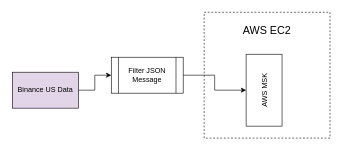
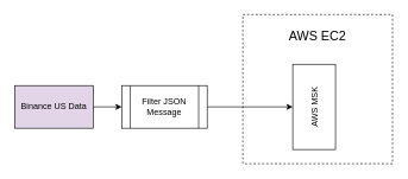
  <mxCell id="0" />
  <mxCell id="1" parent="0" />
  <mxCell id="2" style="edgeStyle=orthogonalEdgeStyle;rounded=0;orthogonalLoop=1;jettySize=auto;html=1;entryX=0;entryY=0.5;entryDx=0;entryDy=0;" edge="1" parent="1" source="3" target="5"><mxGeometry relative="1" as="geometry" /></mxCell>
  <mxCell id="3" value="Binance US Data" style="rounded=0;whiteSpace=wrap;html=1;fillColor=#e1d5e7;" vertex="1" parent="1"><mxGeometry x="20" y="120" width="110" height="60" as="geometry" /></mxCell>
  <mxCell id="4" style="edgeStyle=orthogonalEdgeStyle;rounded=0;orthogonalLoop=1;jettySize=auto;html=1;exitX=1;exitY=0.5;exitDx=0;exitDy=0;entryX=0.5;entryY=0;entryDx=0;entryDy=0;fontSize=12;" edge="1" parent="1" source="5" target="7"><mxGeometry relative="1" as="geometry" /></mxCell>
- <mxCell id="5" value="Filter JSON Message" style="shape=process;whiteSpace=wrap;html=1;backgroundOutline=1;" vertex="1" parent="1"><mxGeometry x="185" y="95" width="120" height="60" as="geometry" /></mxCell>
+ <mxCell id="5" value="Filter JSON Message" style="shape=process;whiteSpace=wrap;html=1;backgroundOutline=1;" vertex="1" parent="1"><mxGeometry x="170" y="120" width="120" height="60" as="geometry" /></mxCell>
  <mxCell id="6" value="&lt;font style=&quot;font-size: 18px ; line-height: 1.2&quot;&gt;AWS EC2&lt;/font&gt;" style="whiteSpace=wrap;html=1;aspect=fixed;dashed=1;fillColor=none;imageVerticalAlign=top;spacingBottom=150;" vertex="1" parent="1"><mxGeometry x="340" y="20" width="210" height="210" as="geometry" /></mxCell>
  <mxCell id="7" value="&lt;font style=&quot;font-size: 12px&quot;&gt;AWS MSK&lt;/font&gt;" style="rounded=0;whiteSpace=wrap;html=1;fontSize=18;fillColor=default;rotation=-90;" vertex="1" parent="1"><mxGeometry x="380" y="120" width="120" height="60" as="geometry" /></mxCell>
